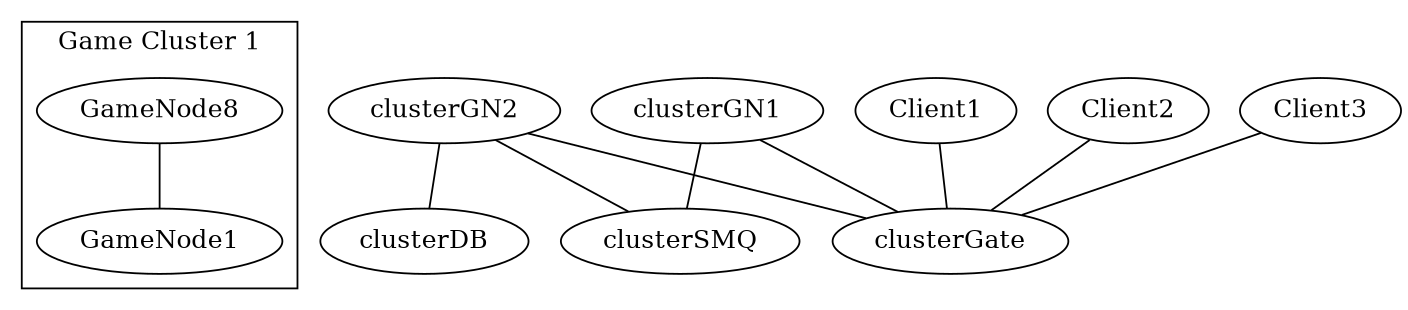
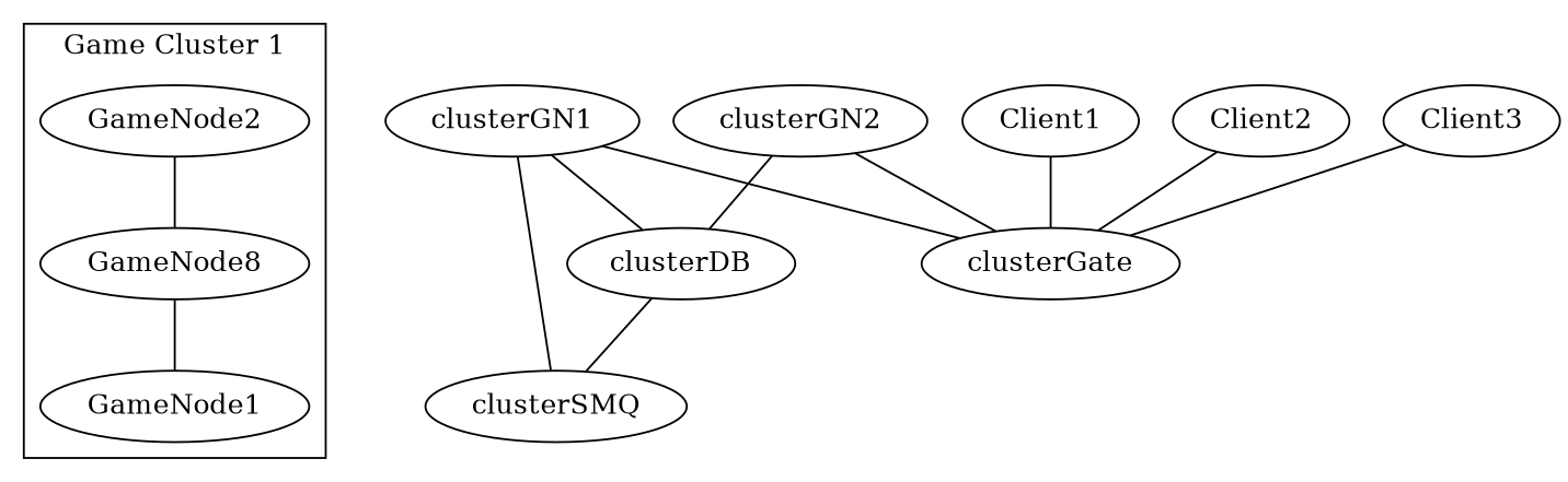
  graph {
    fontname="DejaVu Serif"
    node [fontname="DejaVu Serif"]
    edge [fontname="DejaVu Serif"]
    GameNode1
+   GameNode2
    n3 [label=GameNode8]
    clusterGN1
    clusterSMQ
    clusterGate
    clusterDB
    clusterGN2
    Client1
    Client2
    Client3
    subgraph cluster_1 {
      label="Gate Cluster"
    }
    subgraph cluster_2 {
      label="Hub Cluster"
    }
    subgraph cluster_3 {
      label="Database Cluster"
    }
    subgraph cluster_4 {
      label="Game Cluster 1"
      GameNode1
+     GameNode2
      n3
    }
    subgraph cluster_5 {
      label="Game Cluster 2"
    }
+   GameNode2 -- n3
    n3 -- GameNode1
    clusterGN1 -- clusterSMQ
    clusterGN1 -- clusterGate
-   clusterGN2 -- clusterSMQ
+   clusterGN1 -- clusterDB
+   clusterDB -- clusterSMQ
    clusterGN2 -- clusterGate
    clusterGN2 -- clusterDB
    Client1 -- clusterGate
    Client2 -- clusterGate
    Client3 -- clusterGate
  }
